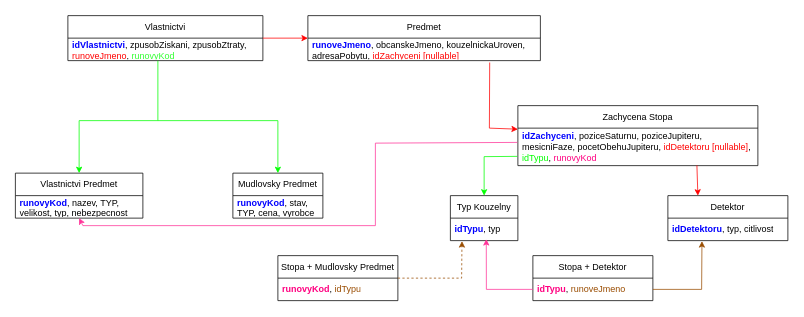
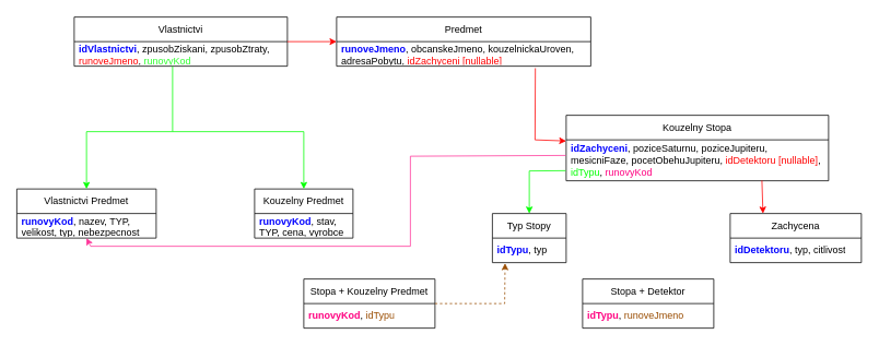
  <mxCell id="0" />
  <mxCell id="1" parent="0" />
  <mxCell id="2" value="Vlastnictvi" style="swimlane;fontStyle=0;childLayout=stackLayout;horizontal=1;startSize=30;horizontalStack=0;resizeParent=1;resizeParentMax=0;resizeLast=0;collapsible=1;marginBottom=0;whiteSpace=wrap;html=1;" vertex="1" parent="1"><mxGeometry x="90" y="20" width="260" height="60" as="geometry" /></mxCell>
  <mxCell id="3" value="&lt;b&gt;&lt;font color=&quot;#0000ff&quot;&gt;idVlastnictvi&lt;/font&gt;&lt;/b&gt;, zpusobZiskani, zpusobZtraty, &lt;font color=&quot;#ff0000&quot;&gt;runoveJmeno&lt;/font&gt;, &lt;font color=&quot;#33ff33&quot;&gt;runovyKod&lt;/font&gt;" style="text;strokeColor=none;fillColor=none;align=left;verticalAlign=middle;spacingLeft=4;spacingRight=4;overflow=hidden;points=[[0,0.5],[1,0.5]];portConstraint=eastwest;rotatable=0;whiteSpace=wrap;html=1;" vertex="1" parent="2"><mxGeometry y="30" width="260" height="30" as="geometry" /></mxCell>
  <mxCell id="4" value="Predmet" style="swimlane;fontStyle=0;childLayout=stackLayout;horizontal=1;startSize=30;horizontalStack=0;resizeParent=1;resizeParentMax=0;resizeLast=0;collapsible=1;marginBottom=0;whiteSpace=wrap;html=1;" vertex="1" parent="1"><mxGeometry x="410" y="20" width="310" height="60" as="geometry" /></mxCell>
  <mxCell id="5" value="&lt;b&gt;&lt;font color=&quot;#0000ff&quot;&gt;runoveJmeno&lt;/font&gt;&lt;/b&gt;, obcanskeJmeno, kouzelnickaUroven, adresaPobytu, &lt;font color=&quot;#ff0000&quot;&gt;idZachyceni [nullable]&lt;/font&gt;" style="text;strokeColor=none;fillColor=none;align=left;verticalAlign=middle;spacingLeft=4;spacingRight=4;overflow=hidden;points=[[0,0.5],[1,0.5]];portConstraint=eastwest;rotatable=0;whiteSpace=wrap;html=1;" vertex="1" parent="4"><mxGeometry y="30" width="310" height="30" as="geometry" /></mxCell>
  <mxCell id="6" value="" style="endArrow=classic;html=1;rounded=0;exitX=1;exitY=0;exitDx=0;exitDy=0;exitPerimeter=0;entryX=0;entryY=0.5;entryDx=0;entryDy=0;strokeColor=#FF0000;" edge="1" parent="1" source="3" target="4"><mxGeometry width="50" height="50" relative="1" as="geometry"><mxPoint x="440" y="230" as="sourcePoint" /><mxPoint x="490" y="180" as="targetPoint" /></mxGeometry></mxCell>
- <mxCell id="7" value="Zachycena Stopa" style="swimlane;fontStyle=0;childLayout=stackLayout;horizontal=1;startSize=30;horizontalStack=0;resizeParent=1;resizeParentMax=0;resizeLast=0;collapsible=1;marginBottom=0;whiteSpace=wrap;html=1;" vertex="1" parent="1"><mxGeometry x="690" y="140" width="320" height="80" as="geometry" /></mxCell>
+ <mxCell id="7" value="Kouzelny Stopa" style="swimlane;fontStyle=0;childLayout=stackLayout;horizontal=1;startSize=30;horizontalStack=0;resizeParent=1;resizeParentMax=0;resizeLast=0;collapsible=1;marginBottom=0;whiteSpace=wrap;html=1;" vertex="1" parent="1"><mxGeometry x="690" y="140" width="320" height="80" as="geometry" /></mxCell>
  <mxCell id="8" value="&lt;b&gt;&lt;font color=&quot;#0000ff&quot;&gt;idZachyceni&lt;/font&gt;&lt;/b&gt;, poziceSaturnu, poziceJupiteru, mesicniFaze, pocetObehuJupiteru,&amp;nbsp;&lt;font color=&quot;#ff0000&quot;&gt;idDetektoru [nullable]&lt;/font&gt;, &lt;font color=&quot;#00ff00&quot;&gt;idTypu&lt;/font&gt;, &lt;font color=&quot;#ff0080&quot;&gt;runovyKod&lt;/font&gt;" style="text;strokeColor=none;fillColor=none;align=left;verticalAlign=middle;spacingLeft=4;spacingRight=4;overflow=hidden;points=[[0,0.5],[1,0.5]];portConstraint=eastwest;rotatable=0;whiteSpace=wrap;html=1;" vertex="1" parent="7"><mxGeometry y="30" width="320" height="50" as="geometry" /></mxCell>
  <mxCell id="9" value="" style="endArrow=classic;html=1;rounded=0;exitX=0.782;exitY=1.083;exitDx=0;exitDy=0;exitPerimeter=0;entryX=0;entryY=0.028;entryDx=0;entryDy=0;entryPerimeter=0;strokeColor=#FF0000;" edge="1" parent="1" source="5" target="8"><mxGeometry width="50" height="50" relative="1" as="geometry"><mxPoint x="440" y="310" as="sourcePoint" /><mxPoint x="490" y="260" as="targetPoint" /><Array as="points"><mxPoint x="652" y="170" /></Array></mxGeometry></mxCell>
- <mxCell id="10" value="Detektor" style="swimlane;fontStyle=0;childLayout=stackLayout;horizontal=1;startSize=30;horizontalStack=0;resizeParent=1;resizeParentMax=0;resizeLast=0;collapsible=1;marginBottom=0;whiteSpace=wrap;html=1;" vertex="1" parent="1"><mxGeometry x="890" y="260" width="160" height="60" as="geometry" /></mxCell>
+ <mxCell id="10" value="Zachycena" style="swimlane;fontStyle=0;childLayout=stackLayout;horizontal=1;startSize=30;horizontalStack=0;resizeParent=1;resizeParentMax=0;resizeLast=0;collapsible=1;marginBottom=0;whiteSpace=wrap;html=1;" vertex="1" parent="1"><mxGeometry x="890" y="260" width="160" height="60" as="geometry" /></mxCell>
  <mxCell id="11" value="&lt;b&gt;&lt;font color=&quot;#0000ff&quot;&gt;idDetektoru&lt;/font&gt;&lt;/b&gt;, typ, citlivost" style="text;strokeColor=none;fillColor=none;align=left;verticalAlign=middle;spacingLeft=4;spacingRight=4;overflow=hidden;points=[[0,0.5],[1,0.5]];portConstraint=eastwest;rotatable=0;whiteSpace=wrap;html=1;" vertex="1" parent="10"><mxGeometry y="30" width="160" height="30" as="geometry" /></mxCell>
  <mxCell id="12" value="" style="endArrow=classic;html=1;rounded=0;exitX=0.746;exitY=0.992;exitDx=0;exitDy=0;exitPerimeter=0;entryX=0.25;entryY=0;entryDx=0;entryDy=0;strokeColor=#FF0000;" edge="1" parent="1" source="8" target="10"><mxGeometry width="50" height="50" relative="1" as="geometry"><mxPoint x="680" y="310" as="sourcePoint" /><mxPoint x="730" y="260" as="targetPoint" /></mxGeometry></mxCell>
- <mxCell id="13" value="Typ Kouzelny" style="swimlane;fontStyle=0;childLayout=stackLayout;horizontal=1;startSize=30;horizontalStack=0;resizeParent=1;resizeParentMax=0;resizeLast=0;collapsible=1;marginBottom=0;whiteSpace=wrap;html=1;" vertex="1" parent="1"><mxGeometry x="600" y="260" width="90" height="60" as="geometry" /></mxCell>
+ <mxCell id="13" value="Typ Stopy" style="swimlane;fontStyle=0;childLayout=stackLayout;horizontal=1;startSize=30;horizontalStack=0;resizeParent=1;resizeParentMax=0;resizeLast=0;collapsible=1;marginBottom=0;whiteSpace=wrap;html=1;" vertex="1" parent="1"><mxGeometry x="600" y="260" width="90" height="60" as="geometry" /></mxCell>
  <mxCell id="14" value="&lt;b&gt;&lt;font color=&quot;#0000ff&quot;&gt;idTypu&lt;/font&gt;&lt;/b&gt;, typ" style="text;strokeColor=none;fillColor=none;align=left;verticalAlign=middle;spacingLeft=4;spacingRight=4;overflow=hidden;points=[[0,0.5],[1,0.5]];portConstraint=eastwest;rotatable=0;whiteSpace=wrap;html=1;" vertex="1" parent="13"><mxGeometry y="30" width="90" height="30" as="geometry" /></mxCell>
  <mxCell id="15" value="" style="endArrow=classic;html=1;rounded=0;exitX=-0.002;exitY=0.753;exitDx=0;exitDy=0;exitPerimeter=0;entryX=0.5;entryY=0;entryDx=0;entryDy=0;strokeColor=#00FF00;" edge="1" parent="1" source="8" target="13"><mxGeometry width="50" height="50" relative="1" as="geometry"><mxPoint x="620" y="310" as="sourcePoint" /><mxPoint x="670" y="260" as="targetPoint" /><Array as="points"><mxPoint x="645" y="208" /></Array></mxGeometry></mxCell>
  <mxCell id="16" value="Stopa + Detektor" style="swimlane;fontStyle=0;childLayout=stackLayout;horizontal=1;startSize=30;horizontalStack=0;resizeParent=1;resizeParentMax=0;resizeLast=0;collapsible=1;marginBottom=0;whiteSpace=wrap;html=1;" vertex="1" parent="1"><mxGeometry x="710" y="340" width="160" height="60" as="geometry" /></mxCell>
  <mxCell id="17" value="&lt;b&gt;&lt;font color=&quot;#ff0080&quot;&gt;idTypu&lt;/font&gt;&lt;/b&gt;, &lt;font color=&quot;#994c00&quot;&gt;runoveJmeno&lt;/font&gt;" style="text;strokeColor=none;fillColor=none;align=left;verticalAlign=middle;spacingLeft=4;spacingRight=4;overflow=hidden;points=[[0,0.5],[1,0.5]];portConstraint=eastwest;rotatable=0;whiteSpace=wrap;html=1;" vertex="1" parent="16"><mxGeometry y="30" width="160" height="30" as="geometry" /></mxCell>
- <mxCell id="18" value="" style="endArrow=classic;html=1;rounded=0;exitX=0;exitY=0.5;exitDx=0;exitDy=0;entryX=0.532;entryY=0.933;entryDx=0;entryDy=0;entryPerimeter=0;strokeColor=#FF3399;" edge="1" parent="1" source="17" target="14"><mxGeometry width="50" height="50" relative="1" as="geometry"><mxPoint x="620" y="380" as="sourcePoint" /><mxPoint x="670" y="330" as="targetPoint" /><Array as="points"><mxPoint x="648" y="385" /></Array></mxGeometry></mxCell>
- <mxCell id="19" value="" style="endArrow=classic;html=1;rounded=0;entryX=0.284;entryY=1.025;entryDx=0;entryDy=0;entryPerimeter=0;exitX=1;exitY=0.5;exitDx=0;exitDy=0;strokeColor=#994C00;" edge="1" parent="1" source="17" target="11"><mxGeometry width="50" height="50" relative="1" as="geometry"><mxPoint x="620" y="380" as="sourcePoint" /><mxPoint x="670" y="330" as="targetPoint" /><Array as="points"><mxPoint x="935" y="385" /></Array></mxGeometry></mxCell>
  <mxCell id="20" value="Vlastnictvi Predmet" style="swimlane;fontStyle=0;childLayout=stackLayout;horizontal=1;startSize=30;horizontalStack=0;resizeParent=1;resizeParentMax=0;resizeLast=0;collapsible=1;marginBottom=0;whiteSpace=wrap;html=1;" vertex="1" parent="1"><mxGeometry x="20" y="230" width="170" height="60" as="geometry" /></mxCell>
  <mxCell id="21" value="&lt;b&gt;&lt;font color=&quot;#0000ff&quot;&gt;runovyKod&lt;/font&gt;&lt;/b&gt;, nazev, TYP, velikost, typ, nebezpecnost" style="text;strokeColor=none;fillColor=none;align=left;verticalAlign=middle;spacingLeft=4;spacingRight=4;overflow=hidden;points=[[0,0.5],[1,0.5]];portConstraint=eastwest;rotatable=0;whiteSpace=wrap;html=1;" vertex="1" parent="20"><mxGeometry y="30" width="170" height="30" as="geometry" /></mxCell>
- <mxCell id="22" value="Mudlovsky Predmet" style="swimlane;fontStyle=0;childLayout=stackLayout;horizontal=1;startSize=30;horizontalStack=0;resizeParent=1;resizeParentMax=0;resizeLast=0;collapsible=1;marginBottom=0;whiteSpace=wrap;html=1;" vertex="1" parent="1"><mxGeometry x="310" y="230" width="120" height="60" as="geometry" /></mxCell>
+ <mxCell id="22" value="Kouzelny Predmet" style="swimlane;fontStyle=0;childLayout=stackLayout;horizontal=1;startSize=30;horizontalStack=0;resizeParent=1;resizeParentMax=0;resizeLast=0;collapsible=1;marginBottom=0;whiteSpace=wrap;html=1;" vertex="1" parent="1"><mxGeometry x="310" y="230" width="120" height="60" as="geometry" /></mxCell>
  <mxCell id="23" value="&lt;b&gt;&lt;font color=&quot;#0000ff&quot;&gt;runovyKod&lt;/font&gt;&lt;/b&gt;, stav, TYP, cena, vyrobce" style="text;strokeColor=none;fillColor=none;align=left;verticalAlign=middle;spacingLeft=4;spacingRight=4;overflow=hidden;points=[[0,0.5],[1,0.5]];portConstraint=eastwest;rotatable=0;whiteSpace=wrap;html=1;" vertex="1" parent="22"><mxGeometry y="30" width="120" height="30" as="geometry" /></mxCell>
  <mxCell id="24" value="" style="endArrow=classic;html=1;rounded=0;exitX=-0.002;exitY=0.381;exitDx=0;exitDy=0;exitPerimeter=0;entryX=0.5;entryY=1;entryDx=0;entryDy=0;strokeColor=#FF3399;" edge="1" parent="1" source="8" target="20"><mxGeometry width="50" height="50" relative="1" as="geometry"><mxPoint x="440" y="330" as="sourcePoint" /><mxPoint x="490" y="280" as="targetPoint" /><Array as="points"><mxPoint x="500" y="190" /><mxPoint x="500" y="300" /><mxPoint x="110" y="300" /></Array></mxGeometry></mxCell>
- <mxCell id="25" value="Stopa + Mudlovsky Predmet" style="swimlane;fontStyle=0;childLayout=stackLayout;horizontal=1;startSize=30;horizontalStack=0;resizeParent=1;resizeParentMax=0;resizeLast=0;collapsible=1;marginBottom=0;whiteSpace=wrap;html=1;" vertex="1" parent="1"><mxGeometry x="370" y="340" width="160" height="60" as="geometry" /></mxCell>
+ <mxCell id="25" value="Stopa + Kouzelny Predmet" style="swimlane;fontStyle=0;childLayout=stackLayout;horizontal=1;startSize=30;horizontalStack=0;resizeParent=1;resizeParentMax=0;resizeLast=0;collapsible=1;marginBottom=0;whiteSpace=wrap;html=1;" vertex="1" parent="1"><mxGeometry x="370" y="340" width="160" height="60" as="geometry" /></mxCell>
  <mxCell id="26" value="&lt;b&gt;&lt;font color=&quot;#ff0080&quot;&gt;runovyKod&lt;/font&gt;&lt;/b&gt;, &lt;font color=&quot;#994c00&quot;&gt;idTypu&lt;/font&gt;" style="text;strokeColor=none;fillColor=none;align=left;verticalAlign=middle;spacingLeft=4;spacingRight=4;overflow=hidden;points=[[0,0.5],[1,0.5]];portConstraint=eastwest;rotatable=0;whiteSpace=wrap;html=1;" vertex="1" parent="25"><mxGeometry y="30" width="160" height="30" as="geometry" /></mxCell>
  <mxCell id="27" value="" style="endArrow=classic;html=1;rounded=0;entryX=0.172;entryY=1.025;entryDx=0;entryDy=0;entryPerimeter=0;exitX=1;exitY=0.5;exitDx=0;exitDy=0;strokeColor=#994C00;dashed=1;" edge="1" parent="1" source="25" target="14"><mxGeometry width="50" height="50" relative="1" as="geometry"><mxPoint x="440" y="330" as="sourcePoint" /><mxPoint x="490" y="280" as="targetPoint" /><Array as="points"><mxPoint x="615" y="370" /></Array></mxGeometry></mxCell>
  <mxCell id="28" value="" style="endArrow=classic;html=1;rounded=0;entryX=0.5;entryY=0;entryDx=0;entryDy=0;strokeColor=#00FF00;" edge="1" parent="1" target="20"><mxGeometry width="50" height="50" relative="1" as="geometry"><mxPoint x="210" y="80" as="sourcePoint" /><mxPoint x="570" y="260" as="targetPoint" /><Array as="points"><mxPoint x="210" y="160" /><mxPoint x="105" y="160" /></Array></mxGeometry></mxCell>
  <mxCell id="29" value="" style="endArrow=classic;html=1;rounded=0;entryX=0.5;entryY=0;entryDx=0;entryDy=0;strokeColor=#00FF00;" edge="1" parent="1" target="22"><mxGeometry width="50" height="50" relative="1" as="geometry"><mxPoint x="210" y="160" as="sourcePoint" /><mxPoint x="570" y="260" as="targetPoint" /><Array as="points"><mxPoint x="370" y="160" /></Array></mxGeometry></mxCell>
